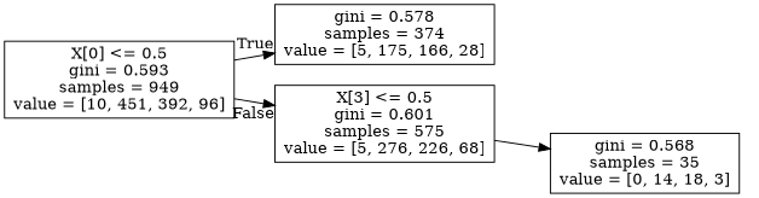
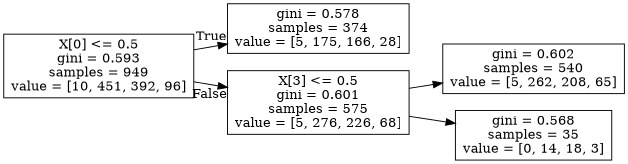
  digraph {
    rankdir=LR
    node [shape=box]
    n1 [label="X[0] <= 0.5\ngini = 0.593\nsamples = 949\nvalue = [10, 451, 392, 96]"]
    n2 [label="gini = 0.578\nsamples = 374\nvalue = [5, 175, 166, 28]"]
    n3 [label="X[3] <= 0.5\ngini = 0.601\nsamples = 575\nvalue = [5, 276, 226, 68]"]
+   n4 [label="gini = 0.602\nsamples = 540\nvalue = [5, 262, 208, 65]"]
    n5 [label="gini = 0.568\nsamples = 35\nvalue = [0, 14, 18, 3]"]
    n1 -> n2 [headlabel=True labelangle=45 labeldistance=2.5]
    n1 -> n3 [headlabel=False labelangle=-45 labeldistance=2.5]
+   n3 -> n4
    n3 -> n5
  }
